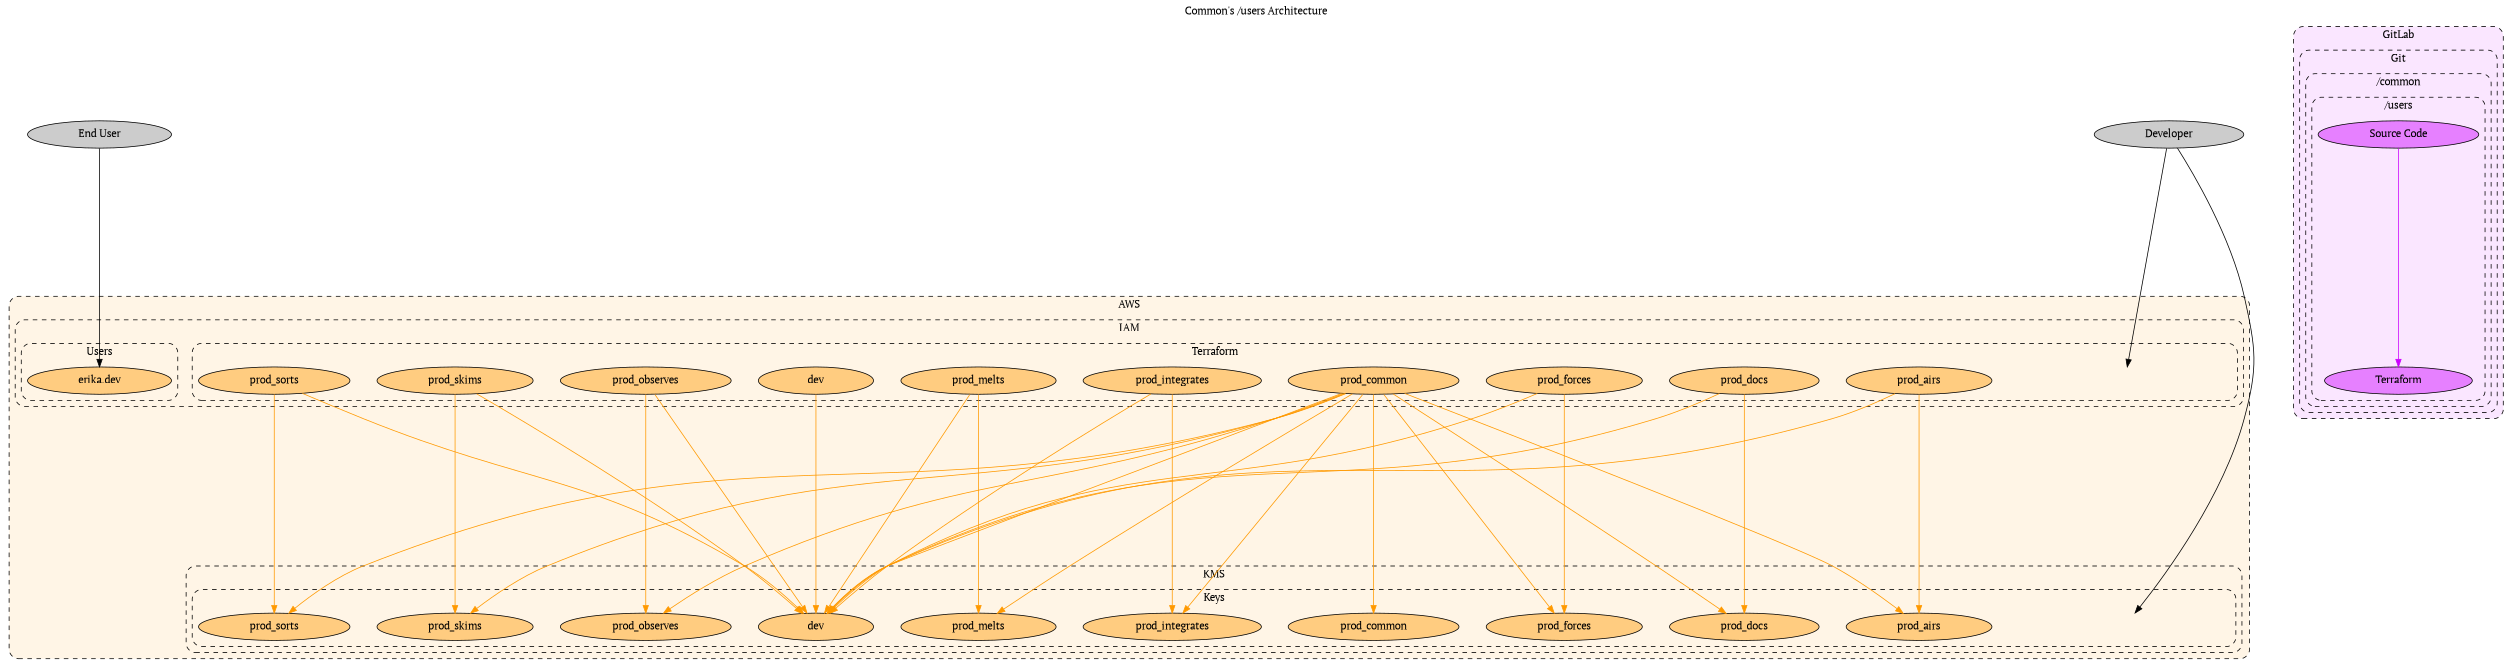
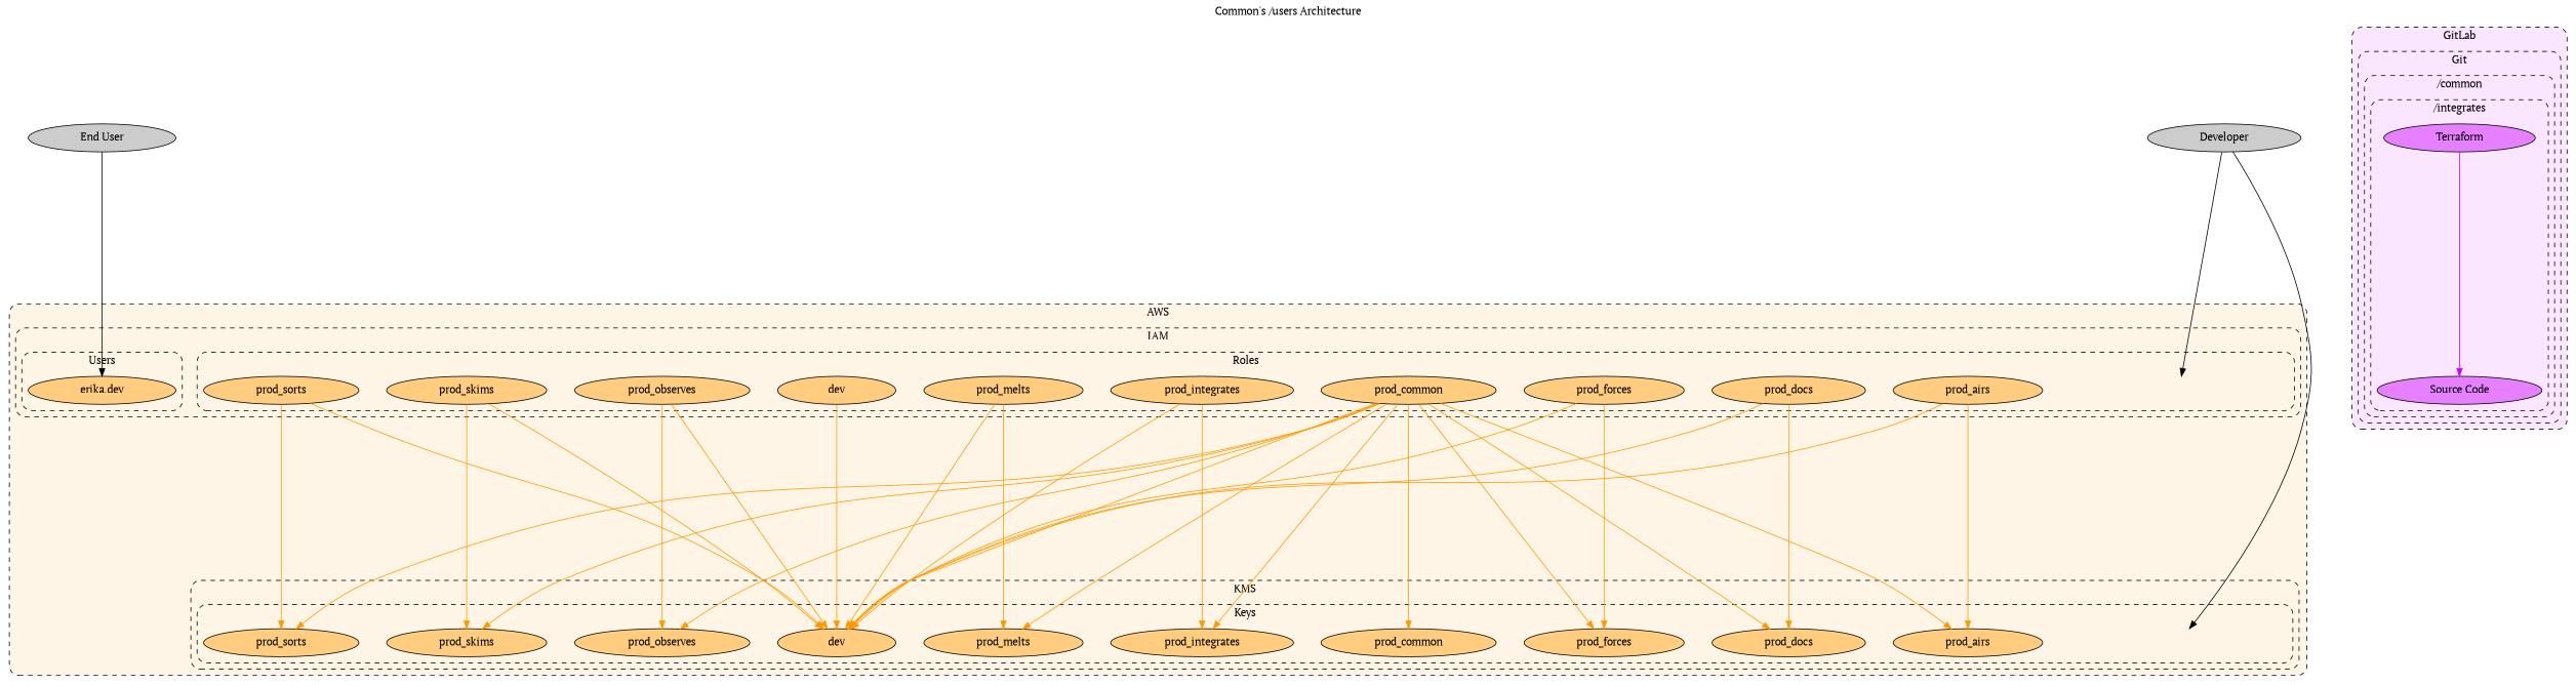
  digraph {
    compound=true
    concentrate=true
    fontname="PT Serif"
    label="Common's /users Architecture"
    labelloc=t
    nodesep=0.5
    rankdir=TB
    ranksep=4.0
    style="dashed,rounded"
    node [fillcolor="0.1 0.5 1.0" fontname="PT Serif" margin="0.8,0.0" style=filled]
    edge [color="0.1 1.0 1.0" fontname="PT Serif"]
    cluster_aws_iam_roles [style=invis]
    n2 [label=dev]
    n3 [label=prod_airs]
    n4 [label=prod_common]
    n5 [label=prod_docs]
    n6 [label=prod_forces]
    n7 [label=prod_integrates]
    n8 [label=prod_melts]
    n9 [label=prod_observes]
    n10 [label=prod_skims]
    n11 [label=prod_sorts]
    n12 [label="erika.dev"]
    cluster_aws_kms_keys [style=invis]
    n14 [label=dev]
    n15 [label=prod_airs]
    n16 [label=prod_common]
    n17 [label=prod_docs]
    n18 [label=prod_forces]
    n19 [label=prod_integrates]
    n20 [label=prod_melts]
    n21 [label=prod_observes]
    n22 [label=prod_skims]
    n23 [label=prod_sorts]
    n24 [fillcolor="0.8 0.5 1.0" label="Source Code"]
    n25 [fillcolor="0.8 0.5 1.0" label=Terraform]
    n26 [fillcolor="0.0 0.0 0.8" label=Developer]
    n27 [fillcolor="0.0 0.0 0.8" label="End User"]
    subgraph cluster_1 {
      bgcolor="0.1 0.1 1.0"
      label=AWS
      subgraph cluster_2 {
        bgcolor="0.1 0.1 1.0"
        label=IAM
        subgraph cluster_3 {
          bgcolor="0.1 0.1 1.0"
-         label=Terraform
+         label=Roles
          cluster_aws_iam_roles
          n2
          n3
          n4
          n5
          n6
          n7
          n8
          n9
          n10
          n11
        }
        subgraph cluster_4 {
          bgcolor="0.1 0.1 1.0"
          label=Users
          n12
        }
      }
      subgraph cluster_5 {
        bgcolor="0.1 0.1 1.0"
        label=KMS
        subgraph cluster_6 {
          bgcolor="0.1 0.1 1.0"
          label=Keys
          cluster_aws_kms_keys
          n14
          n15
          n16
          n17
          n18
          n19
          n20
          n21
          n22
          n23
        }
      }
    }
    subgraph cluster_7 {
      bgcolor="0.8 0.1 1.0"
      label=GitLab
      subgraph cluster_8 {
        bgcolor="0.8 0.1 1.0"
        label=Git
        subgraph cluster_9 {
          bgcolor="0.8 0.1 1.0"
          label="/common"
          subgraph cluster_10 {
            bgcolor="0.8 0.1 1.0"
-           label="/users"
+           label="/integrates"
            n24
            n25
          }
        }
      }
    }
    n2 -> n14
    n3 -> n14
    n3 -> n15
    n4 -> n14
    n4 -> n15
    n4 -> n16
    n4 -> n17
    n4 -> n18
    n4 -> n19
    n4 -> n20
    n4 -> n21
    n4 -> n22
    n4 -> n23
    n5 -> n14
    n5 -> n17
    n6 -> n14
    n6 -> n18
    n7 -> n14
    n7 -> n19
    n8 -> n14
    n8 -> n20
    n9 -> n14
    n9 -> n21
    n10 -> n14
    n10 -> n22
    n11 -> n14
    n11 -> n23
-   n24 -> n25 [color="0.8 1.0 1.0"]
+   n25 -> n24 [color="0.8 1.0 1.0"]
    n26 -> cluster_aws_iam_roles [color="0.0 0.0 0.0"]
    n26 -> cluster_aws_kms_keys [color="0.0 0.0 0.0"]
    n27 -> n12 [color="0.0 0.0 0.0"]
  }
